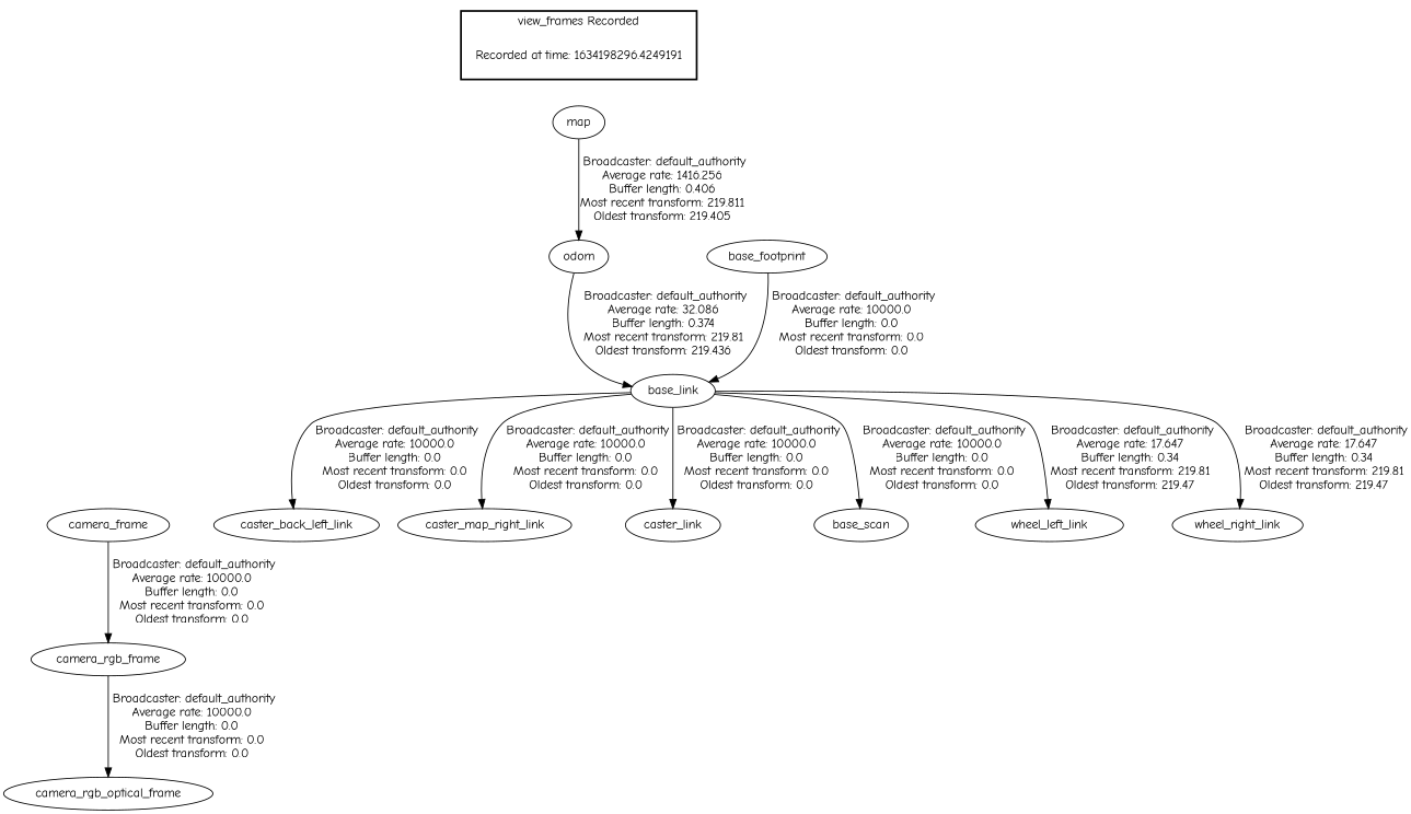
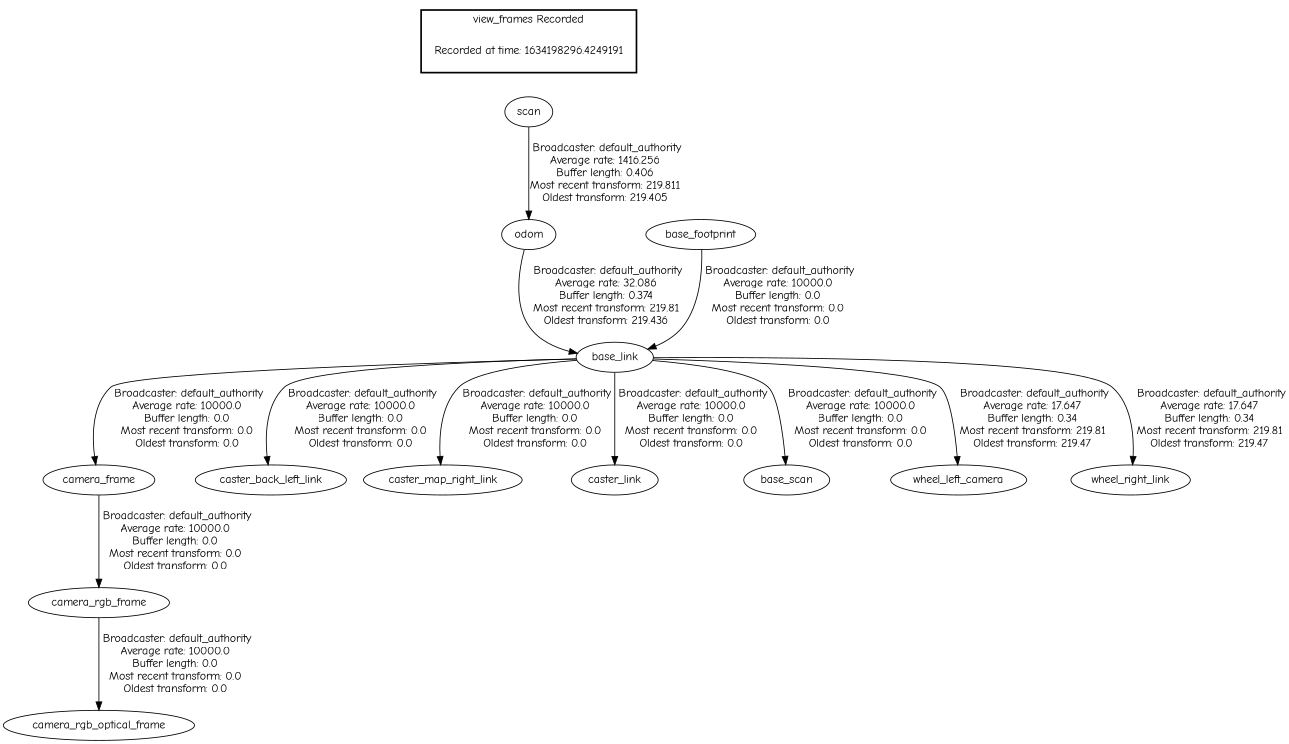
  digraph {
    fontname="Comic Neue"
    node [fontname="Comic Neue"]
    edge [fontname="Comic Neue"]
    "Recorded at time: 1634198296.4249191" [shape=plaintext]
-   map
+   map [label=scan]
    odom
    base_link
    base_footprint
    n6 [label=camera_frame]
    caster_back_left_link
    n8 [label=caster_map_right_link]
    n9 [label=caster_link]
    base_scan
-   wheel_left_link
+   wheel_left_link [label=wheel_left_camera]
    wheel_right_link
    camera_rgb_frame
    camera_rgb_optical_frame
    subgraph cluster_1 {
      color=black
      label="view_frames Recorded"
      style=bold
      "Recorded at time: 1634198296.4249191"
    }
    "Recorded at time: 1634198296.4249191" -> map [style=invis]
    map -> odom [label=" Broadcaster: default_authority\nAverage rate: 1416.256\nBuffer length: 0.406\nMost recent transform: 219.811\nOldest transform: 219.405\n"]
    odom -> base_link [label=" Broadcaster: default_authority\nAverage rate: 32.086\nBuffer length: 0.374\nMost recent transform: 219.81\nOldest transform: 219.436\n"]
+   base_link -> n6 [label=" Broadcaster: default_authority\nAverage rate: 10000.0\nBuffer length: 0.0\nMost recent transform: 0.0\nOldest transform: 0.0\n"]
    base_link -> caster_back_left_link [label=" Broadcaster: default_authority\nAverage rate: 10000.0\nBuffer length: 0.0\nMost recent transform: 0.0\nOldest transform: 0.0\n"]
    base_link -> n8 [label=" Broadcaster: default_authority\nAverage rate: 10000.0\nBuffer length: 0.0\nMost recent transform: 0.0\nOldest transform: 0.0\n"]
    base_link -> n9 [label=" Broadcaster: default_authority\nAverage rate: 10000.0\nBuffer length: 0.0\nMost recent transform: 0.0\nOldest transform: 0.0\n"]
    base_link -> base_scan [label=" Broadcaster: default_authority\nAverage rate: 10000.0\nBuffer length: 0.0\nMost recent transform: 0.0\nOldest transform: 0.0\n"]
    base_link -> wheel_left_link [label=" Broadcaster: default_authority\nAverage rate: 17.647\nBuffer length: 0.34\nMost recent transform: 219.81\nOldest transform: 219.47\n"]
    base_link -> wheel_right_link [label=" Broadcaster: default_authority\nAverage rate: 17.647\nBuffer length: 0.34\nMost recent transform: 219.81\nOldest transform: 219.47\n"]
    base_footprint -> base_link [label=" Broadcaster: default_authority\nAverage rate: 10000.0\nBuffer length: 0.0\nMost recent transform: 0.0\nOldest transform: 0.0\n"]
    n6 -> camera_rgb_frame [label=" Broadcaster: default_authority\nAverage rate: 10000.0\nBuffer length: 0.0\nMost recent transform: 0.0\nOldest transform: 0.0\n"]
    camera_rgb_frame -> camera_rgb_optical_frame [label=" Broadcaster: default_authority\nAverage rate: 10000.0\nBuffer length: 0.0\nMost recent transform: 0.0\nOldest transform: 0.0\n"]
  }
